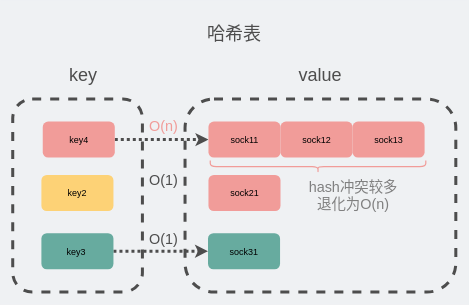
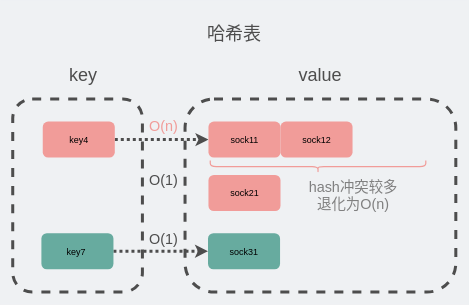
  <mxCell id="0" />
  <mxCell id="1" parent="0" />
  <mxCell id="2" value="" style="rounded=1;whiteSpace=wrap;html=1;strokeColor=#4D4D4D;fillColor=none;dashed=1;strokeWidth=5;" parent="1" vertex="1"><mxGeometry x="307.62" y="164.4" width="451" height="321.6" as="geometry" /></mxCell>
  <mxCell id="3" value="" style="rounded=1;whiteSpace=wrap;html=1;strokeColor=#4D4D4D;fillColor=none;dashed=1;strokeWidth=5;" parent="1" vertex="1"><mxGeometry x="20.62" y="164.4" width="216" height="321.6" as="geometry" /></mxCell>
  <mxCell id="4" style="edgeStyle=orthogonalEdgeStyle;rounded=0;orthogonalLoop=1;jettySize=auto;html=1;exitX=1;exitY=0.5;exitDx=0;exitDy=0;fontSize=15;dashed=1;strokeWidth=5;dashPattern=1 1;strokeColor=#4D4D4D;" parent="1" source="5" target="11" edge="1"><mxGeometry relative="1" as="geometry" /></mxCell>
  <mxCell id="5" value="" style="rounded=1;whiteSpace=wrap;html=1;strokeColor=none;fillColor=#67AB9F;fontSize=15;" parent="1" vertex="1"><mxGeometry x="68.37" y="388" width="120" height="60" as="geometry" /></mxCell>
- <mxCell id="6" value="key3" style="text;html=1;strokeColor=none;fillColor=none;align=center;verticalAlign=middle;whiteSpace=wrap;rounded=0;fontSize=15;" parent="1" vertex="1"><mxGeometry x="86.37" y="408" width="81" height="20" as="geometry" /></mxCell>
- <mxCell id="7" value="key2" style="rounded=1;whiteSpace=wrap;html=1;strokeColor=none;fillColor=#FDD276;fontSize=15;" parent="1" vertex="1"><mxGeometry x="68.37" y="291" width="120" height="60" as="geometry" /></mxCell>
+ <mxCell id="6" value="key7" style="text;html=1;strokeColor=none;fillColor=none;align=center;verticalAlign=middle;whiteSpace=wrap;rounded=0;fontSize=15;" parent="1" vertex="1"><mxGeometry x="86.37" y="408" width="81" height="20" as="geometry" /></mxCell>
  <mxCell id="8" value="&lt;pre style=&quot;font-family: &amp;quot;source code pro&amp;quot; ; font-size: 30px&quot;&gt;&lt;pre style=&quot;font-family: &amp;quot;source code pro&amp;quot;&quot;&gt;哈希表&lt;/pre&gt;&lt;/pre&gt;" style="text;html=1;strokeColor=none;fillColor=none;align=center;verticalAlign=middle;whiteSpace=wrap;rounded=0;dashed=1;fontColor=#4D4D4D;" parent="1" vertex="1"><mxGeometry x="70" y="20" width="639.25" height="69" as="geometry" /></mxCell>
  <mxCell id="9" style="edgeStyle=orthogonalEdgeStyle;rounded=0;orthogonalLoop=1;jettySize=auto;html=1;exitX=1;exitY=0.5;exitDx=0;exitDy=0;entryX=0;entryY=0.5;entryDx=0;entryDy=0;fontSize=15;strokeWidth=5;dashed=1;dashPattern=1 1;strokeColor=#4D4D4D;" parent="1" source="10" target="14" edge="1"><mxGeometry relative="1" as="geometry" /></mxCell>
  <mxCell id="10" value="key4" style="rounded=1;whiteSpace=wrap;html=1;strokeColor=none;fillColor=#F19C99;fontSize=15;" parent="1" vertex="1"><mxGeometry x="70.62" y="202" width="120" height="60" as="geometry" /></mxCell>
  <mxCell id="11" value="sock31" style="rounded=1;whiteSpace=wrap;html=1;fontSize=15;fillColor=#67AB9F;strokeWidth=1;strokeColor=none;" parent="1" vertex="1"><mxGeometry x="345.87" y="388" width="120" height="60" as="geometry" /></mxCell>
  <mxCell id="12" value="&lt;span style=&quot;font-size: 30px&quot;&gt;key&lt;/span&gt;" style="text;html=1;strokeColor=none;fillColor=none;align=center;verticalAlign=middle;whiteSpace=wrap;rounded=0;fontColor=#4D4D4D;" parent="1" vertex="1"><mxGeometry x="27.62" y="93" width="219.5" height="61" as="geometry" /></mxCell>
  <mxCell id="13" value="sock21" style="rounded=1;whiteSpace=wrap;html=1;fillColor=#f19c99;fontSize=15;strokeColor=none;" parent="1" vertex="1"><mxGeometry x="346.62" y="291" width="120" height="60" as="geometry" /></mxCell>
  <mxCell id="14" value="sock11" style="rounded=1;whiteSpace=wrap;html=1;fillColor=#F19C99;fontSize=15;strokeColor=none;" parent="1" vertex="1"><mxGeometry x="346.62" y="202" width="120" height="60" as="geometry" /></mxCell>
  <mxCell id="15" value="sock12" style="rounded=1;whiteSpace=wrap;html=1;fillColor=#F19C99;fontSize=15;strokeColor=none;" parent="1" vertex="1"><mxGeometry x="466.62" y="202" width="120" height="60" as="geometry" /></mxCell>
- <mxCell id="16" value="sock13" style="rounded=1;whiteSpace=wrap;html=1;fillColor=#F19C99;fontSize=15;strokeColor=none;" parent="1" vertex="1"><mxGeometry x="586.62" y="202" width="120" height="60" as="geometry" /></mxCell>
  <mxCell id="17" value="&lt;font style=&quot;font-size: 30px&quot;&gt;value&lt;/font&gt;" style="text;html=1;strokeColor=none;fillColor=none;align=center;verticalAlign=middle;whiteSpace=wrap;rounded=0;fontColor=#4D4D4D;" parent="1" vertex="1"><mxGeometry x="423.37" y="93" width="219.5" height="61" as="geometry" /></mxCell>
  <mxCell id="18" value="&lt;span style=&quot;font-size: 24px;&quot;&gt;&lt;font color=&quot;#808080&quot;&gt;hash冲突较多&lt;br&gt;退化为O(n)&lt;/font&gt;&lt;br&gt;&lt;/span&gt;" style="text;html=1;strokeColor=none;fillColor=none;align=center;verticalAlign=middle;whiteSpace=wrap;rounded=0;fontColor=#4D4D4D;" vertex="1" parent="1"><mxGeometry x="477.62" y="294.7" width="219.5" height="61" as="geometry" /></mxCell>
  <mxCell id="19" value="" style="shape=curlyBracket;whiteSpace=wrap;html=1;rounded=1;labelPosition=left;verticalLabelPosition=middle;align=right;verticalAlign=middle;rotation=-90;fontColor=#F19C99;strokeWidth=2;strokeColor=#F19C99;" vertex="1" parent="1"><mxGeometry x="519.12" y="97.5" width="20" height="359" as="geometry" /></mxCell>
  <mxCell id="20" value="&lt;font color=&quot;#f19c99&quot; style=&quot;font-size: 24px;&quot;&gt;O(n)&lt;/font&gt;" style="text;html=1;strokeColor=none;fillColor=none;align=center;verticalAlign=middle;whiteSpace=wrap;rounded=0;fontColor=#4D4D4D;" vertex="1" parent="1"><mxGeometry x="225.62" y="180" width="92.25" height="61" as="geometry" /></mxCell>
  <mxCell id="21" value="&lt;font style=&quot;font-size: 24px;&quot;&gt;O(1)&lt;/font&gt;" style="text;html=1;strokeColor=none;fillColor=none;align=center;verticalAlign=middle;whiteSpace=wrap;rounded=0;fontColor=#4D4D4D;" vertex="1" parent="1"><mxGeometry x="225.62" y="269" width="92.25" height="61" as="geometry" /></mxCell>
  <mxCell id="22" value="&lt;font style=&quot;font-size: 24px;&quot;&gt;O(1)&lt;/font&gt;" style="text;html=1;strokeColor=none;fillColor=none;align=center;verticalAlign=middle;whiteSpace=wrap;rounded=0;fontColor=#4D4D4D;" vertex="1" parent="1"><mxGeometry x="225.62" y="367" width="92.25" height="61" as="geometry" /></mxCell>
